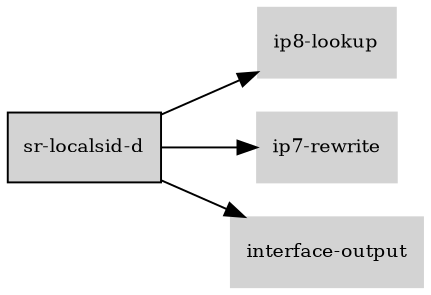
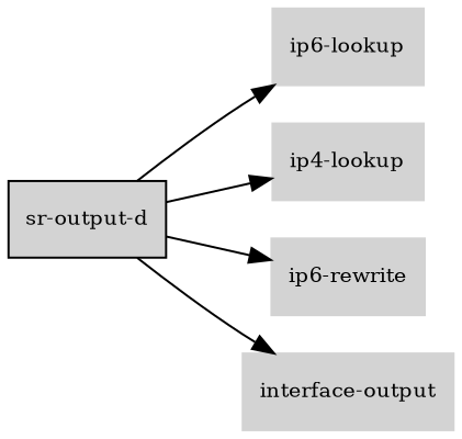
  digraph {
    rankdir=LR
    node [color=lightgray fillcolor=lightgray fontcolor=black fontsize=10 shape=box style=filled]
    edge [fontsize=8]
-   "sr-localsid-d" [color=black]
-   "ip4-lookup" [label="ip8-lookup"]
-   "ip6-rewrite" [label="ip7-rewrite"]
+   "sr-localsid-d" [color=black label="sr-output-d"]
+   "ip6-lookup"
+   "ip4-lookup"
+   "ip6-rewrite"
    "interface-output"
+   "sr-localsid-d" -> "ip6-lookup"
    "sr-localsid-d" -> "ip4-lookup"
    "sr-localsid-d" -> "ip6-rewrite"
    "sr-localsid-d" -> "interface-output"
  }
